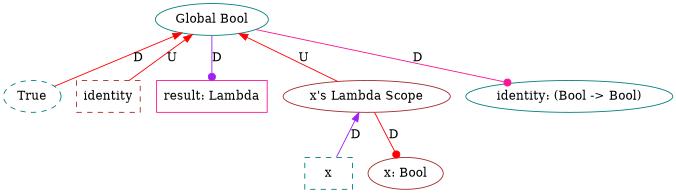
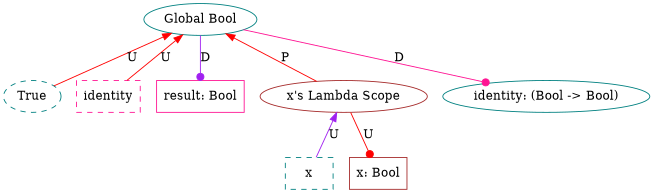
  graph {
    node [color=teal shape=ellipse]
    edge [color=red dir=back]
    n1 [label=True style=dashed]
-   n2 [color=brown label=identity shape=box style=dashed]
-   n3 [color=deeppink label="result: Lambda" shape=box]
+   n2 [color=deeppink label=identity shape=box style=dashed]
+   n3 [color=deeppink label="result: Bool" shape=box]
    n4 [label=x shape=box style=dashed]
-   n5 [color=brown label="x: Bool"]
+   n5 [color=brown label="x: Bool" shape=box]
    n6 [color=brown label="x's Lambda Scope"]
    n7 [label="identity: (Bool -> Bool)"]
    n8 [label="Global Bool"]
-   n6 -- n4 [color=purple label=D]
-   n6 -- n5 [arrowhead=dot dir=forward label=D]
-   n8 -- n1 [label=D]
+   n6 -- n4 [color=purple label=U]
+   n6 -- n5 [arrowhead=dot dir=forward label=U]
+   n8 -- n1 [label=U]
    n8 -- n2 [label=U]
    n8 -- n3 [arrowhead=dot color=purple dir=forward label=D]
-   n8 -- n6 [label=U]
+   n8 -- n6 [label=P]
    n8 -- n7 [arrowhead=dot color=deeppink dir=forward label=D]
  }
